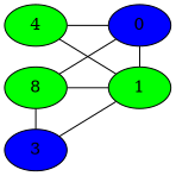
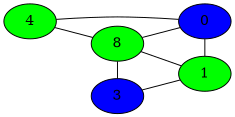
  graph {
    rankdir=LR
    node [fillcolor=green style=filled]
    n1 [label=8]
    3 [fillcolor=blue]
    1
    0 [fillcolor=blue]
    4
    subgraph sub_1 {
      rank=same
      n1
      3
    }
    subgraph sub_2 {
      rank=same
      1
      0
    }
    subgraph sub_3 {
      rank=same
      4
    }
    n1 -- 3
    n1 -- 1
    n1 -- 0
    3 -- 1
    0 -- 1
-   4 -- 1
+   4 -- n1
    4 -- 0
  }
